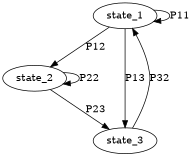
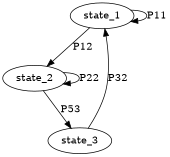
  digraph {
    state_1
    state_2
    state_3
    state_1 -> state_1 [label=P11]
    state_1 -> state_2 [label=P12]
-   state_1 -> state_3 [label=P13]
    state_2 -> state_2 [label=P22]
-   state_2 -> state_3 [label=P23]
+   state_2 -> state_3 [label=P53]
    state_3 -> state_1 [label=P32]
  }
